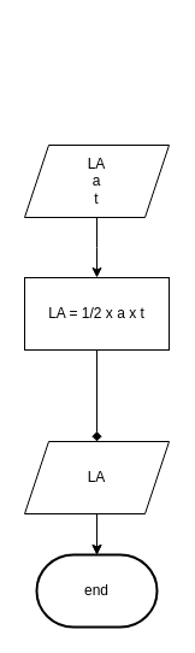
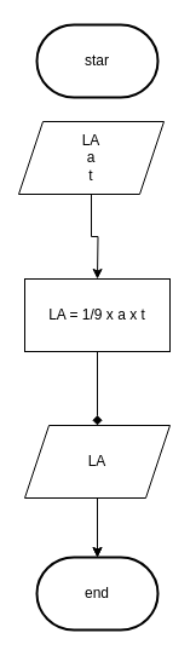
  <mxCell id="0" />
  <mxCell id="1" parent="0" />
+ <mxCell id="2" value="star" style="strokeWidth=2;html=1;shape=mxgraph.flowchart.terminator;whiteSpace=wrap;" vertex="1" parent="1"><mxGeometry x="30" y="20" width="100" height="60" as="geometry" /></mxCell>
  <mxCell id="3" value="" style="edgeStyle=orthogonalEdgeStyle;rounded=0;orthogonalLoop=1;jettySize=auto;html=1;" edge="1" parent="1" source="4"><mxGeometry relative="1" as="geometry"><mxPoint x="80" y="230" as="targetPoint" /></mxGeometry></mxCell>
- <mxCell id="4" value="LA&lt;br&gt;a&lt;br&gt;t" style="shape=parallelogram;perimeter=parallelogramPerimeter;whiteSpace=wrap;html=1;fixedSize=1;" vertex="1" parent="1"><mxGeometry x="20" y="120" width="120" height="60" as="geometry" /></mxCell>
+ <mxCell id="4" value="LA&lt;br&gt;a&lt;br&gt;t" style="shape=parallelogram;perimeter=parallelogramPerimeter;whiteSpace=wrap;html=1;fixedSize=1;" vertex="1" parent="1"><mxGeometry x="15" y="100" width="120" height="60" as="geometry" /></mxCell>
  <mxCell id="5" value="" style="edgeStyle=orthogonalEdgeStyle;rounded=0;orthogonalLoop=1;jettySize=auto;html=1;exitX=0.5;exitY=1;exitDx=0;exitDy=0;endArrow=diamond;" edge="1" parent="1" source="10" target="8"><mxGeometry relative="1" as="geometry"><mxPoint x="80" y="310" as="sourcePoint" /></mxGeometry></mxCell>
  <mxCell id="6" value="" style="edgeStyle=orthogonalEdgeStyle;rounded=0;orthogonalLoop=1;jettySize=auto;html=1;" edge="1" parent="1" source="8" target="9"><mxGeometry relative="1" as="geometry" /></mxCell>
  <mxCell id="7" value="" style="edgeStyle=orthogonalEdgeStyle;rounded=0;orthogonalLoop=1;jettySize=auto;html=1;" edge="1" parent="1" source="8" target="9"><mxGeometry relative="1" as="geometry" /></mxCell>
- <mxCell id="8" value="LA" style="shape=parallelogram;perimeter=parallelogramPerimeter;whiteSpace=wrap;html=1;fixedSize=1;" vertex="1" parent="1"><mxGeometry x="20" y="366" width="120" height="60" as="geometry" /></mxCell>
+ <mxCell id="8" value="LA" style="shape=parallelogram;perimeter=parallelogramPerimeter;whiteSpace=wrap;html=1;fixedSize=1;" vertex="1" parent="1"><mxGeometry x="20" y="351" width="120" height="60" as="geometry" /></mxCell>
  <mxCell id="9" value="end" style="strokeWidth=2;html=1;shape=mxgraph.flowchart.terminator;whiteSpace=wrap;" vertex="1" parent="1"><mxGeometry x="30" y="460" width="100" height="60" as="geometry" /></mxCell>
- <mxCell id="10" value="LA = 1/2 x a x t" style="rounded=0;whiteSpace=wrap;html=1;" vertex="1" parent="1"><mxGeometry x="20" y="230" width="120" height="60" as="geometry" /></mxCell>
+ <mxCell id="10" value="LA = 1/9 x a x t" style="rounded=0;whiteSpace=wrap;html=1;" vertex="1" parent="1"><mxGeometry x="20" y="230" width="120" height="60" as="geometry" /></mxCell>
